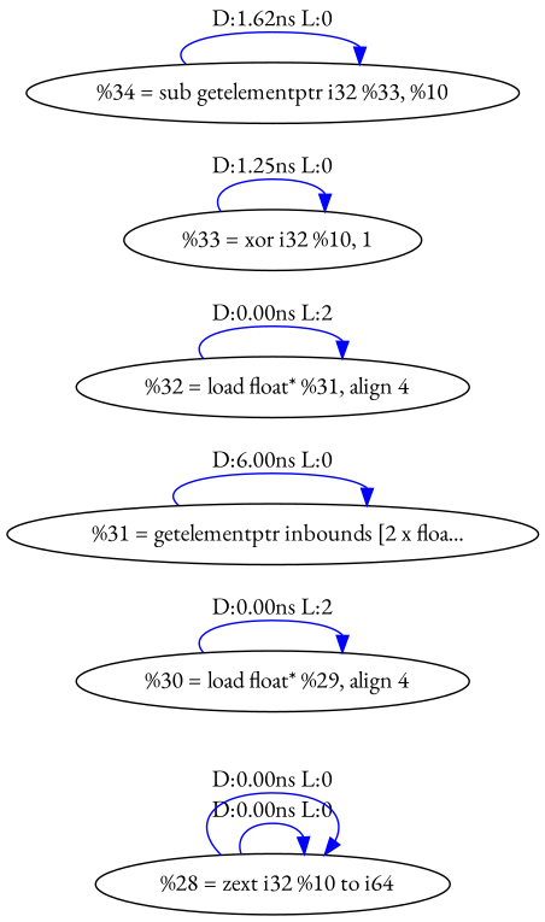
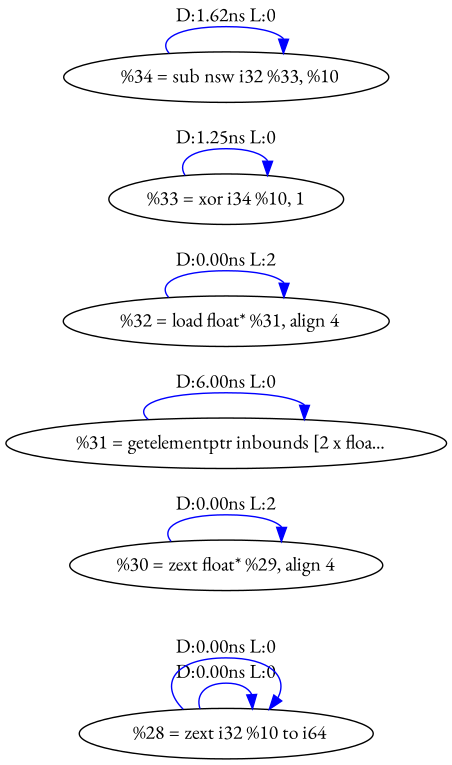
  digraph {
    fontname="EB Garamond"
    rankdir=LR
    node [fontname="EB Garamond"]
    edge [color=blue fontname="EB Garamond"]
    n1 [label="  %28 = zext i32 %10 to i64"]
-   n2 [label="  %30 = load float* %29, align 4"]
+   n2 [label="%30 = zext float* %29, align 4"]
    n3 [label="  %31 = getelementptr inbounds [2 x floa..."]
    n4 [label="  %32 = load float* %31, align 4"]
-   n5 [label="  %33 = xor i32 %10, 1"]
-   n6 [label="%34 = sub getelementptr i32 %33, %10"]
+   n5 [label="%33 = xor i34 %10, 1"]
+   n6 [label="  %34 = sub nsw i32 %33, %10"]
    n1 -> n1 [label="D:0.00ns L:0"]
    n1 -> n1 [label="D:0.00ns L:0"]
    n2 -> n2 [label="D:0.00ns L:2"]
    n3 -> n3 [label="D:6.00ns L:0"]
    n4 -> n4 [label="D:0.00ns L:2"]
    n5 -> n5 [label="D:1.25ns L:0"]
    n6 -> n6 [label="D:1.62ns L:0"]
  }
